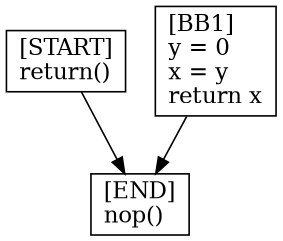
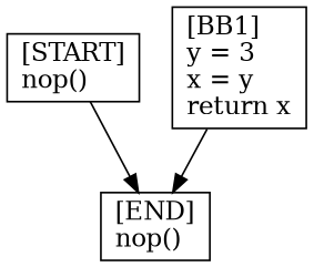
  digraph {
    node [shape=box]
    n1 [label="[END]\lnop()\l"]
-   n2 [label="[START]\lreturn()\l"]
-   n3 [label="[BB1]\ly = 0\lx = y\lreturn x\l"]
+   n2 [label="[START]\lnop()\l"]
+   n3 [label="[BB1]\ly = 3\lx = y\lreturn x\l"]
    n2 -> n1
    n3 -> n1
  }
